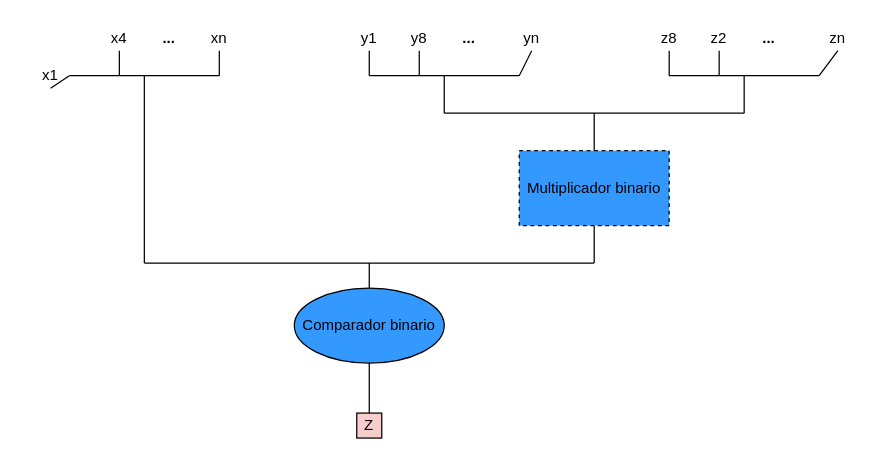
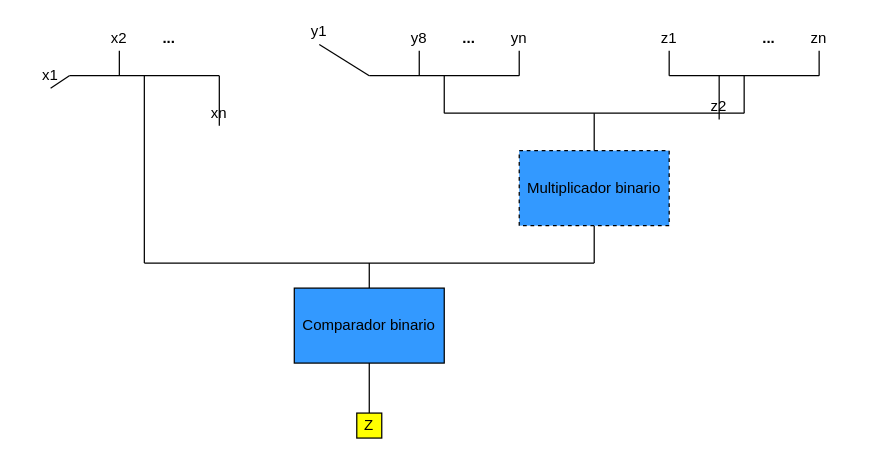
  <mxCell id="0" />
  <mxCell id="1" parent="0" />
  <mxCell id="2" style="edgeStyle=none;orthogonalLoop=1;jettySize=auto;html=1;exitX=0.5;exitY=1;exitDx=0;exitDy=0;endArrow=none;endFill=0;targetPerimeterSpacing=0;strokeColor=#000000;" edge="1" parent="1" source="3"><mxGeometry relative="1" as="geometry"><mxPoint x="55" y="60" as="targetPoint" /></mxGeometry></mxCell>
  <mxCell id="3" value="x1" style="text;html=1;strokeColor=none;fillColor=none;align=center;verticalAlign=middle;whiteSpace=wrap;rounded=0;" vertex="1" parent="1"><mxGeometry x="20" y="50" width="40" height="20" as="geometry" /></mxCell>
  <mxCell id="4" style="edgeStyle=none;orthogonalLoop=1;jettySize=auto;html=1;exitX=0.5;exitY=1;exitDx=0;exitDy=0;endArrow=none;endFill=0;targetPerimeterSpacing=0;strokeColor=#000000;" edge="1" parent="1" source="5"><mxGeometry relative="1" as="geometry"><mxPoint x="95" y="60" as="targetPoint" /></mxGeometry></mxCell>
- <mxCell id="5" value="x4" style="text;html=1;strokeColor=none;fillColor=none;align=center;verticalAlign=middle;whiteSpace=wrap;rounded=0;" vertex="1" parent="1"><mxGeometry x="75" y="20" width="40" height="20" as="geometry" /></mxCell>
+ <mxCell id="5" value="x2" style="text;html=1;strokeColor=none;fillColor=none;align=center;verticalAlign=middle;whiteSpace=wrap;rounded=0;" vertex="1" parent="1"><mxGeometry x="75" y="20" width="40" height="20" as="geometry" /></mxCell>
  <mxCell id="6" style="edgeStyle=none;orthogonalLoop=1;jettySize=auto;html=1;exitX=0.5;exitY=1;exitDx=0;exitDy=0;endArrow=none;endFill=0;targetPerimeterSpacing=0;strokeColor=#000000;" edge="1" parent="1" source="7"><mxGeometry relative="1" as="geometry"><mxPoint x="175" y="60" as="targetPoint" /></mxGeometry></mxCell>
- <mxCell id="7" value="xn" style="text;html=1;strokeColor=none;fillColor=none;align=center;verticalAlign=middle;whiteSpace=wrap;rounded=0;" vertex="1" parent="1"><mxGeometry x="155" y="20" width="40" height="20" as="geometry" /></mxCell>
+ <mxCell id="7" value="xn" style="text;html=1;strokeColor=none;fillColor=none;align=center;verticalAlign=middle;whiteSpace=wrap;rounded=0;" vertex="1" parent="1"><mxGeometry x="155" y="80" width="40" height="20" as="geometry" /></mxCell>
  <mxCell id="8" value="&lt;b&gt;...&lt;/b&gt;" style="text;html=1;strokeColor=none;fillColor=none;align=center;verticalAlign=middle;whiteSpace=wrap;rounded=0;" vertex="1" parent="1"><mxGeometry x="115" y="20" width="40" height="20" as="geometry" /></mxCell>
  <mxCell id="9" style="edgeStyle=none;orthogonalLoop=1;jettySize=auto;html=1;exitX=0.5;exitY=0;exitDx=0;exitDy=0;endArrow=none;endFill=0;targetPerimeterSpacing=0;strokeColor=#000000;" edge="1" parent="1" source="11"><mxGeometry relative="1" as="geometry"><mxPoint x="295" y="210" as="targetPoint" /></mxGeometry></mxCell>
  <mxCell id="10" style="edgeStyle=none;orthogonalLoop=1;jettySize=auto;html=1;exitX=0.5;exitY=1;exitDx=0;exitDy=0;endArrow=none;endFill=0;targetPerimeterSpacing=0;strokeColor=#000000;" edge="1" parent="1" source="11"><mxGeometry relative="1" as="geometry"><mxPoint x="295" y="330" as="targetPoint" /></mxGeometry></mxCell>
- <mxCell id="11" value="Comparador binario" style="ellipse;whiteSpace=wrap;html=1;fillColor=#3399FF;" vertex="1" parent="1"><mxGeometry x="235" y="230" width="120" height="60" as="geometry" /></mxCell>
+ <mxCell id="11" value="Comparador binario" style="rounded=0;whiteSpace=wrap;html=1;fillColor=#3399FF;" vertex="1" parent="1"><mxGeometry x="235" y="230" width="120" height="60" as="geometry" /></mxCell>
  <mxCell id="12" style="edgeStyle=none;orthogonalLoop=1;jettySize=auto;html=1;exitX=0.5;exitY=0;exitDx=0;exitDy=0;endArrow=none;endFill=0;targetPerimeterSpacing=0;strokeColor=#000000;" edge="1" parent="1" source="14"><mxGeometry relative="1" as="geometry"><mxPoint x="475" y="90" as="targetPoint" /></mxGeometry></mxCell>
  <mxCell id="13" style="edgeStyle=none;orthogonalLoop=1;jettySize=auto;html=1;exitX=0.5;exitY=1;exitDx=0;exitDy=0;endArrow=none;endFill=0;targetPerimeterSpacing=0;strokeColor=#000000;" edge="1" parent="1" source="14"><mxGeometry relative="1" as="geometry"><mxPoint x="475" y="210" as="targetPoint" /></mxGeometry></mxCell>
  <mxCell id="14" value="Multiplicador binario" style="rounded=0;whiteSpace=wrap;html=1;fillColor=#3399FF;dashed=1;" vertex="1" parent="1"><mxGeometry x="415" y="120" width="120" height="60" as="geometry" /></mxCell>
  <mxCell id="15" value="" style="endArrow=none;html=1;strokeColor=#000000;" edge="1" parent="1"><mxGeometry width="50" height="50" relative="1" as="geometry"><mxPoint x="55" y="60" as="sourcePoint" /><mxPoint x="175" y="60" as="targetPoint" /></mxGeometry></mxCell>
  <mxCell id="16" style="edgeStyle=none;orthogonalLoop=1;jettySize=auto;html=1;exitX=0.5;exitY=1;exitDx=0;exitDy=0;endArrow=none;endFill=0;targetPerimeterSpacing=0;strokeColor=#000000;" edge="1" parent="1" source="17"><mxGeometry relative="1" as="geometry"><mxPoint x="295" y="60" as="targetPoint" /></mxGeometry></mxCell>
- <mxCell id="17" value="y1" style="text;html=1;strokeColor=none;fillColor=none;align=center;verticalAlign=middle;whiteSpace=wrap;rounded=0;" vertex="1" parent="1"><mxGeometry x="275" y="20" width="40" height="20" as="geometry" /></mxCell>
+ <mxCell id="17" value="y1" style="text;html=1;strokeColor=none;fillColor=none;align=center;verticalAlign=middle;whiteSpace=wrap;rounded=0;" vertex="1" parent="1"><mxGeometry x="235" y="15" width="40" height="20" as="geometry" /></mxCell>
  <mxCell id="18" style="edgeStyle=none;orthogonalLoop=1;jettySize=auto;html=1;exitX=0.5;exitY=1;exitDx=0;exitDy=0;endArrow=none;endFill=0;targetPerimeterSpacing=0;strokeColor=#000000;" edge="1" parent="1" source="19"><mxGeometry relative="1" as="geometry"><mxPoint x="335" y="60" as="targetPoint" /></mxGeometry></mxCell>
  <mxCell id="19" value="y8" style="text;html=1;strokeColor=none;fillColor=none;align=center;verticalAlign=middle;whiteSpace=wrap;rounded=0;" vertex="1" parent="1"><mxGeometry x="315" y="20" width="40" height="20" as="geometry" /></mxCell>
  <mxCell id="20" style="edgeStyle=none;orthogonalLoop=1;jettySize=auto;html=1;exitX=0.5;exitY=1;exitDx=0;exitDy=0;endArrow=none;endFill=0;targetPerimeterSpacing=0;strokeColor=#000000;" edge="1" parent="1" source="21"><mxGeometry relative="1" as="geometry"><mxPoint x="415" y="60" as="targetPoint" /></mxGeometry></mxCell>
- <mxCell id="21" value="yn" style="text;html=1;strokeColor=none;fillColor=none;align=center;verticalAlign=middle;whiteSpace=wrap;rounded=0;" vertex="1" parent="1"><mxGeometry x="405" y="20" width="40" height="20" as="geometry" /></mxCell>
+ <mxCell id="21" value="yn" style="text;html=1;strokeColor=none;fillColor=none;align=center;verticalAlign=middle;whiteSpace=wrap;rounded=0;" vertex="1" parent="1"><mxGeometry x="395" y="20" width="40" height="20" as="geometry" /></mxCell>
  <mxCell id="22" value="&lt;b&gt;...&lt;/b&gt;" style="text;html=1;strokeColor=none;fillColor=none;align=center;verticalAlign=middle;whiteSpace=wrap;rounded=0;" vertex="1" parent="1"><mxGeometry x="355" y="20" width="40" height="20" as="geometry" /></mxCell>
  <mxCell id="23" value="" style="endArrow=none;html=1;strokeColor=#000000;" edge="1" parent="1"><mxGeometry width="50" height="50" relative="1" as="geometry"><mxPoint x="295" y="60" as="sourcePoint" /><mxPoint x="415" y="60" as="targetPoint" /></mxGeometry></mxCell>
  <mxCell id="24" style="edgeStyle=none;orthogonalLoop=1;jettySize=auto;html=1;exitX=0.5;exitY=1;exitDx=0;exitDy=0;endArrow=none;endFill=0;targetPerimeterSpacing=0;strokeColor=#000000;" edge="1" parent="1" source="25"><mxGeometry relative="1" as="geometry"><mxPoint x="535" y="60" as="targetPoint" /></mxGeometry></mxCell>
- <mxCell id="25" value="z8" style="text;html=1;strokeColor=none;fillColor=none;align=center;verticalAlign=middle;whiteSpace=wrap;rounded=0;" vertex="1" parent="1"><mxGeometry x="515" y="20" width="40" height="20" as="geometry" /></mxCell>
+ <mxCell id="25" value="z1" style="text;html=1;strokeColor=none;fillColor=none;align=center;verticalAlign=middle;whiteSpace=wrap;rounded=0;" vertex="1" parent="1"><mxGeometry x="515" y="20" width="40" height="20" as="geometry" /></mxCell>
  <mxCell id="26" style="edgeStyle=none;orthogonalLoop=1;jettySize=auto;html=1;exitX=0.5;exitY=1;exitDx=0;exitDy=0;endArrow=none;endFill=0;targetPerimeterSpacing=0;strokeColor=#000000;" edge="1" parent="1" source="27"><mxGeometry relative="1" as="geometry"><mxPoint x="575" y="60" as="targetPoint" /></mxGeometry></mxCell>
- <mxCell id="27" value="z2" style="text;html=1;strokeColor=none;fillColor=none;align=center;verticalAlign=middle;whiteSpace=wrap;rounded=0;" vertex="1" parent="1"><mxGeometry x="555" y="20" width="40" height="20" as="geometry" /></mxCell>
+ <mxCell id="27" value="z2" style="text;html=1;strokeColor=none;fillColor=none;align=center;verticalAlign=middle;whiteSpace=wrap;rounded=0;" vertex="1" parent="1"><mxGeometry x="555" y="75" width="40" height="20" as="geometry" /></mxCell>
  <mxCell id="28" style="edgeStyle=none;orthogonalLoop=1;jettySize=auto;html=1;exitX=0.5;exitY=1;exitDx=0;exitDy=0;endArrow=none;endFill=0;targetPerimeterSpacing=0;strokeColor=#000000;" edge="1" parent="1" source="29"><mxGeometry relative="1" as="geometry"><mxPoint x="655" y="60" as="targetPoint" /></mxGeometry></mxCell>
- <mxCell id="29" value="zn" style="text;html=1;strokeColor=none;fillColor=none;align=center;verticalAlign=middle;whiteSpace=wrap;rounded=0;" vertex="1" parent="1"><mxGeometry x="650" y="20" width="40" height="20" as="geometry" /></mxCell>
+ <mxCell id="29" value="zn" style="text;html=1;strokeColor=none;fillColor=none;align=center;verticalAlign=middle;whiteSpace=wrap;rounded=0;" vertex="1" parent="1"><mxGeometry x="635" y="20" width="40" height="20" as="geometry" /></mxCell>
  <mxCell id="30" value="&lt;b&gt;...&lt;/b&gt;" style="text;html=1;strokeColor=none;fillColor=none;align=center;verticalAlign=middle;whiteSpace=wrap;rounded=0;" vertex="1" parent="1"><mxGeometry x="595" y="20" width="40" height="20" as="geometry" /></mxCell>
  <mxCell id="31" value="" style="endArrow=none;html=1;strokeColor=#000000;" edge="1" parent="1"><mxGeometry width="50" height="50" relative="1" as="geometry"><mxPoint x="535" y="60" as="sourcePoint" /><mxPoint x="655" y="60" as="targetPoint" /></mxGeometry></mxCell>
  <mxCell id="32" value="" style="endArrow=none;html=1;strokeColor=#000000;" edge="1" parent="1"><mxGeometry width="50" height="50" relative="1" as="geometry"><mxPoint x="595" y="90" as="sourcePoint" /><mxPoint x="355" y="90" as="targetPoint" /></mxGeometry></mxCell>
  <mxCell id="33" value="" style="endArrow=none;html=1;strokeColor=#000000;" edge="1" parent="1"><mxGeometry width="50" height="50" relative="1" as="geometry"><mxPoint x="355" y="90" as="sourcePoint" /><mxPoint x="355" y="60" as="targetPoint" /></mxGeometry></mxCell>
  <mxCell id="34" value="" style="endArrow=none;html=1;strokeColor=#000000;" edge="1" parent="1"><mxGeometry width="50" height="50" relative="1" as="geometry"><mxPoint x="595" y="90" as="sourcePoint" /><mxPoint x="595" y="60" as="targetPoint" /></mxGeometry></mxCell>
  <mxCell id="35" value="" style="endArrow=none;html=1;strokeColor=#000000;" edge="1" parent="1"><mxGeometry width="50" height="50" relative="1" as="geometry"><mxPoint x="115" y="210" as="sourcePoint" /><mxPoint x="475" y="210" as="targetPoint" /></mxGeometry></mxCell>
  <mxCell id="36" value="" style="endArrow=none;html=1;strokeColor=#000000;" edge="1" parent="1"><mxGeometry width="50" height="50" relative="1" as="geometry"><mxPoint x="115" y="210" as="sourcePoint" /><mxPoint x="115" y="60" as="targetPoint" /></mxGeometry></mxCell>
- <mxCell id="37" value="Z" style="rounded=0;whiteSpace=wrap;html=1;fillColor=#f8cecc;" vertex="1" parent="1"><mxGeometry x="285" y="330" width="20" height="20" as="geometry" /></mxCell>
+ <mxCell id="37" value="Z" style="rounded=0;whiteSpace=wrap;html=1;fillColor=#FFFF00;" vertex="1" parent="1"><mxGeometry x="285" y="330" width="20" height="20" as="geometry" /></mxCell>
